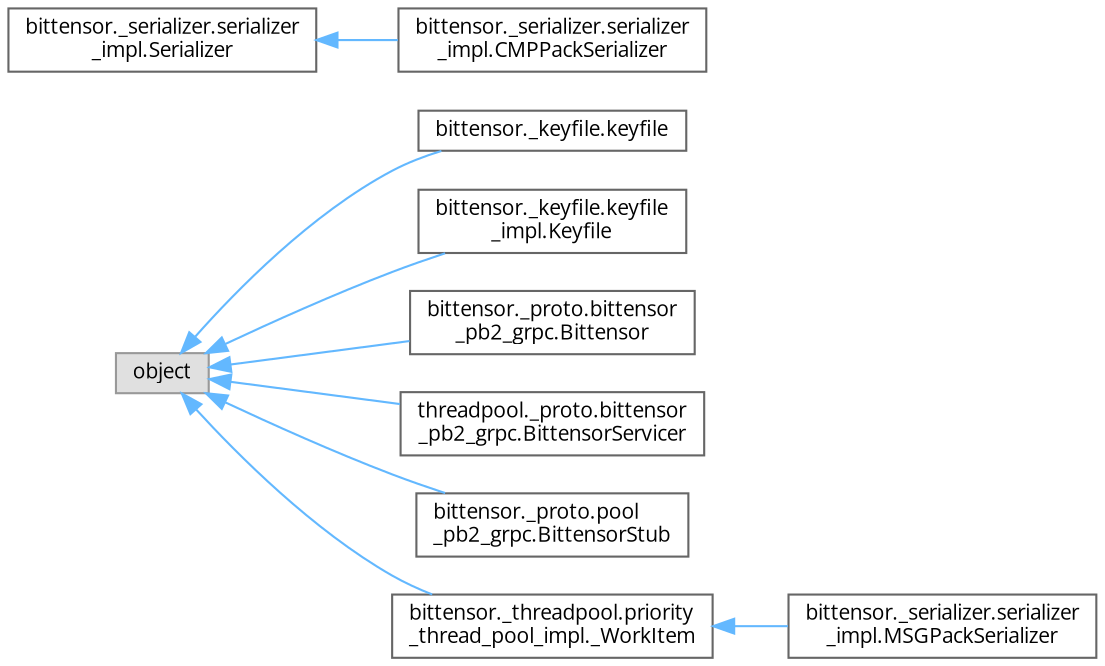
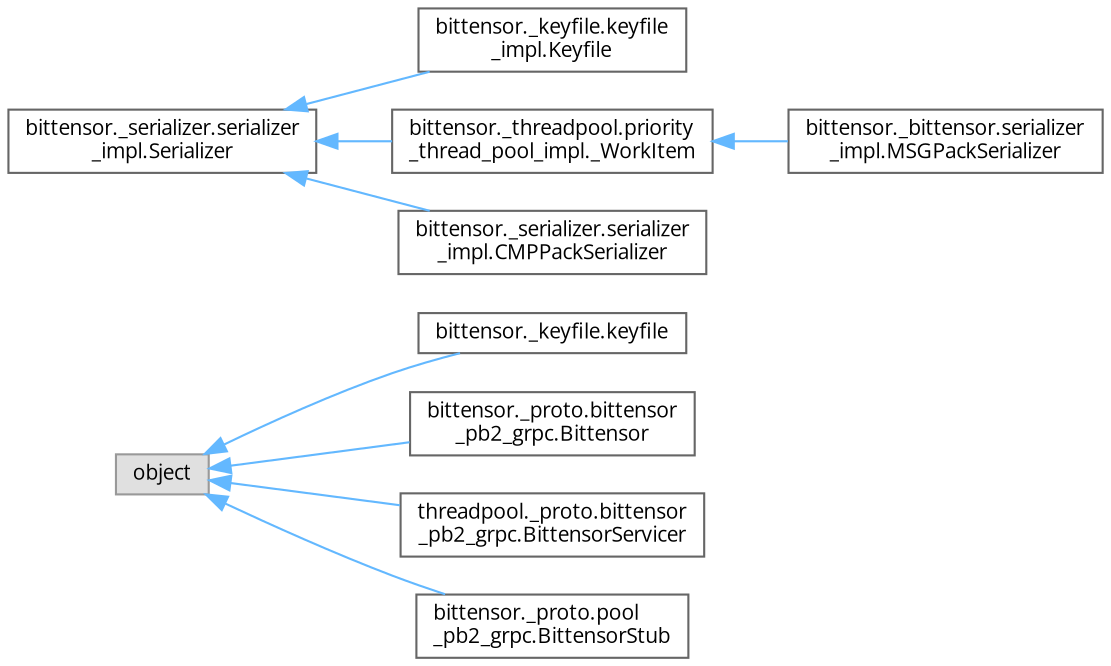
  digraph {
    fontname="Open Sans"
    rankdir=LR
    node [color=grey40 fillcolor=white fontname="Open Sans" fontsize=10 shape=box style=filled]
    edge [color=steelblue1 dir=back fontname="Open Sans" fontsize=10 labelfontname=Helvetica labelfontsize=10 style=solid]
    n1 [color=grey60 fillcolor="#E0E0E0" height=0.2 label=object width=0.4]
    n2 [height=0.2 label="bittensor._keyfile.keyfile" width=0.4]
    n3 [height=0.2 label="bittensor._keyfile.keyfile\l_impl.Keyfile" width=0.4]
    n4 [height=0.2 label="bittensor._proto.bittensor\l_pb2_grpc.Bittensor" width=0.4]
    n5 [height=0.2 label="threadpool._proto.bittensor\l_pb2_grpc.BittensorServicer" width=0.4]
    n6 [height=0.2 label="bittensor._proto.pool\l_pb2_grpc.BittensorStub" width=0.4]
    n7 [height=0.2 label="bittensor._threadpool.priority\l_thread_pool_impl._WorkItem" width=0.4]
    n8 [height=0.2 label="bittensor._serializer.serializer\l_impl.Serializer" width=0.4]
    n9 [height=0.2 label="bittensor._serializer.serializer\l_impl.CMPPackSerializer" width=0.4]
-   n10 [height=0.2 label="bittensor._serializer.serializer\l_impl.MSGPackSerializer" width=0.4]
+   n10 [height=0.2 label="bittensor._bittensor.serializer\l_impl.MSGPackSerializer" width=0.4]
    n1 -> n2
-   n1 -> n3
+   n8 -> n3
    n1 -> n4
    n1 -> n5
    n1 -> n6
-   n1 -> n7
+   n8 -> n7
    n7 -> n10
    n8 -> n9
  }
